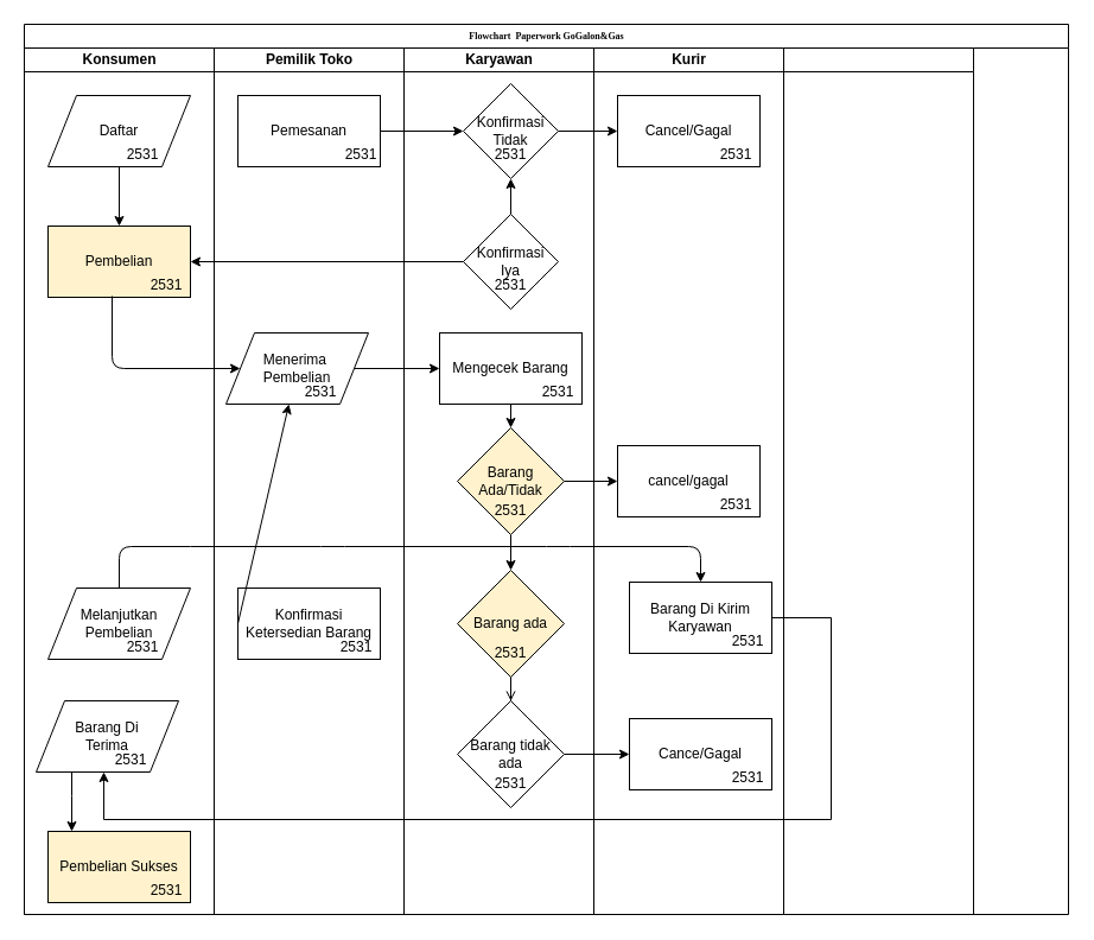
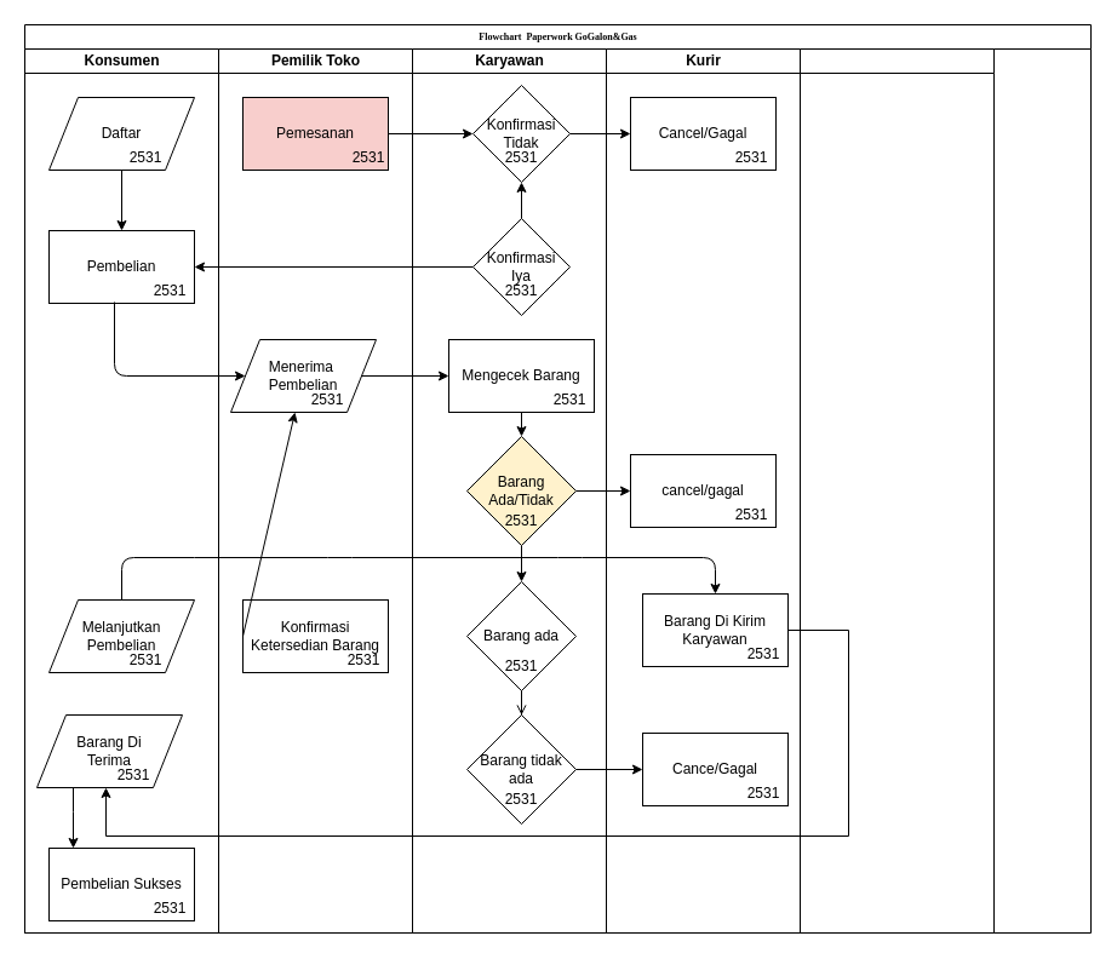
  <mxCell id="0" />
  <mxCell id="1" parent="0" />
  <mxCell id="2" value="Flowchart&amp;nbsp; Paperwork GoGalon&amp;amp;Gas" style="swimlane;html=1;childLayout=stackLayout;startSize=20;rounded=0;shadow=0;labelBackgroundColor=none;strokeWidth=1;fontFamily=Verdana;fontSize=8;align=center;" parent="1" vertex="1"><mxGeometry x="20" y="20" width="880" height="750" as="geometry" /></mxCell>
  <mxCell id="3" value="" style="endArrow=classic;html=1;exitX=1;exitY=0.5;exitDx=0;exitDy=0;entryX=0;entryY=0.5;entryDx=0;entryDy=0;" parent="2" source="17" target="35" edge="1"><mxGeometry width="50" height="50" relative="1" as="geometry"><mxPoint x="460" y="315" as="sourcePoint" /><mxPoint x="550" y="285" as="targetPoint" /></mxGeometry></mxCell>
  <mxCell id="4" value="Konsumen" style="swimlane;html=1;startSize=20;" parent="2" vertex="1"><mxGeometry y="20" width="160" height="730" as="geometry" /></mxCell>
- <mxCell id="5" value="Pembelian Sukses" style="rounded=0;whiteSpace=wrap;html=1;fillColor=#fff2cc;" parent="4" vertex="1"><mxGeometry x="20" y="660" width="120" height="60" as="geometry" /></mxCell>
- <mxCell id="6" value="Pembelian" style="rounded=0;whiteSpace=wrap;html=1;fillColor=#fff2cc;" parent="4" vertex="1"><mxGeometry x="20" y="150" width="120" height="60" as="geometry" /></mxCell>
+ <mxCell id="5" value="Pembelian Sukses" style="rounded=0;whiteSpace=wrap;html=1;" parent="4" vertex="1"><mxGeometry x="20" y="660" width="120" height="60" as="geometry" /></mxCell>
+ <mxCell id="6" value="Pembelian" style="rounded=0;whiteSpace=wrap;html=1;" parent="4" vertex="1"><mxGeometry x="20" y="150" width="120" height="60" as="geometry" /></mxCell>
  <mxCell id="7" value="Daftar" style="shape=parallelogram;perimeter=parallelogramPerimeter;whiteSpace=wrap;html=1;" parent="4" vertex="1"><mxGeometry x="20" y="40" width="120" height="60" as="geometry" /></mxCell>
  <mxCell id="8" value="Barang Di&lt;br&gt;Terima" style="shape=parallelogram;perimeter=parallelogramPerimeter;whiteSpace=wrap;html=1;" parent="4" vertex="1"><mxGeometry x="10" y="550" width="120" height="60" as="geometry" /></mxCell>
  <mxCell id="9" value="Melanjutkan&lt;br&gt;Pembelian" style="shape=parallelogram;perimeter=parallelogramPerimeter;whiteSpace=wrap;html=1;" parent="4" vertex="1"><mxGeometry x="20" y="455" width="120" height="60" as="geometry" /></mxCell>
  <mxCell id="10" value="" style="edgeStyle=orthogonalEdgeStyle;rounded=0;orthogonalLoop=1;jettySize=auto;html=1;exitX=0.25;exitY=1;exitDx=0;exitDy=0;" parent="4" source="8" edge="1"><mxGeometry relative="1" as="geometry"><mxPoint x="40" y="660" as="targetPoint" /><Array as="points"><mxPoint x="40" y="630" /><mxPoint x="40" y="630" /></Array></mxGeometry></mxCell>
  <mxCell id="11" value="2531" style="text;html=1;strokeColor=none;fillColor=none;align=center;verticalAlign=middle;whiteSpace=wrap;rounded=0;" vertex="1" parent="4"><mxGeometry x="70" y="590" width="40" height="20" as="geometry" /></mxCell>
  <mxCell id="12" value="2531" style="text;html=1;strokeColor=none;fillColor=none;align=center;verticalAlign=middle;whiteSpace=wrap;rounded=0;" vertex="1" parent="4"><mxGeometry x="80" y="80" width="40" height="20" as="geometry" /></mxCell>
  <mxCell id="13" value="2531" style="text;html=1;strokeColor=none;fillColor=none;align=center;verticalAlign=middle;whiteSpace=wrap;rounded=0;" vertex="1" parent="4"><mxGeometry x="80" y="495" width="40" height="20" as="geometry" /></mxCell>
  <mxCell id="14" value="2531" style="text;html=1;strokeColor=none;fillColor=none;align=center;verticalAlign=middle;whiteSpace=wrap;rounded=0;" vertex="1" parent="4"><mxGeometry x="100" y="190" width="40" height="20" as="geometry" /></mxCell>
  <mxCell id="15" value="2531" style="text;html=1;strokeColor=none;fillColor=none;align=center;verticalAlign=middle;whiteSpace=wrap;rounded=0;" vertex="1" parent="4"><mxGeometry x="100" y="700" width="40" height="20" as="geometry" /></mxCell>
  <mxCell id="16" value="Pemilik Toko" style="swimlane;html=1;startSize=20;" parent="2" vertex="1"><mxGeometry x="160" y="20" width="160" height="730" as="geometry" /></mxCell>
  <mxCell id="17" value="Menerima&amp;nbsp;&lt;br&gt;Pembelian" style="shape=parallelogram;perimeter=parallelogramPerimeter;whiteSpace=wrap;html=1;" parent="16" vertex="1"><mxGeometry x="10" y="240" width="120" height="60" as="geometry" /></mxCell>
- <mxCell id="18" value="Pemesanan" style="rounded=0;whiteSpace=wrap;html=1;" parent="16" vertex="1"><mxGeometry x="20" y="40" width="120" height="60" as="geometry" /></mxCell>
+ <mxCell id="18" value="Pemesanan" style="rounded=0;whiteSpace=wrap;html=1;fillColor=#f8cecc;" parent="16" vertex="1"><mxGeometry x="20" y="40" width="120" height="60" as="geometry" /></mxCell>
  <mxCell id="19" value="Konfirmasi Ketersedian Barang" style="rounded=0;whiteSpace=wrap;html=1;" parent="16" vertex="1"><mxGeometry x="20" y="455" width="120" height="60" as="geometry" /></mxCell>
  <mxCell id="20" value="2531" style="text;html=1;strokeColor=none;fillColor=none;align=center;verticalAlign=middle;whiteSpace=wrap;rounded=0;" vertex="1" parent="16"><mxGeometry x="70" y="280" width="40" height="20" as="geometry" /></mxCell>
  <mxCell id="21" value="2531" style="text;html=1;strokeColor=none;fillColor=none;align=center;verticalAlign=middle;whiteSpace=wrap;rounded=0;" vertex="1" parent="16"><mxGeometry x="100" y="495" width="40" height="20" as="geometry" /></mxCell>
  <mxCell id="22" value="2531" style="text;html=1;strokeColor=none;fillColor=none;align=center;verticalAlign=middle;whiteSpace=wrap;rounded=0;" vertex="1" parent="16"><mxGeometry x="104" y="80" width="40" height="20" as="geometry" /></mxCell>
  <mxCell id="23" value="Karyawan" style="swimlane;html=1;startSize=20;" parent="2" vertex="1"><mxGeometry x="320" y="20" width="160" height="730" as="geometry" /></mxCell>
  <mxCell id="24" value="2531" style="text;html=1;strokeColor=none;fillColor=none;align=center;verticalAlign=middle;whiteSpace=wrap;rounded=0;" vertex="1" parent="23"><mxGeometry x="70" y="610" width="40" height="20" as="geometry" /></mxCell>
  <mxCell id="25" value="2531" style="text;html=1;strokeColor=none;fillColor=none;align=center;verticalAlign=middle;whiteSpace=wrap;rounded=0;" vertex="1" parent="23"><mxGeometry x="70" y="190" width="40" height="20" as="geometry" /></mxCell>
  <mxCell id="26" value="Barang Ada/Tidak" style="rhombus;whiteSpace=wrap;html=1;fillColor=#fff2cc;" parent="23" vertex="1"><mxGeometry x="45" y="320" width="90" height="90" as="geometry" /></mxCell>
  <mxCell id="27" value="&lt;font style=&quot;font-size: 12px&quot;&gt;Barang tidak ada&lt;/font&gt;" style="rhombus;whiteSpace=wrap;html=1;align=center;" parent="23" vertex="1"><mxGeometry x="45" y="550" width="90" height="90" as="geometry" /></mxCell>
  <mxCell id="28" value="Konfirmasi&lt;br&gt;Iya" style="rhombus;whiteSpace=wrap;html=1;" parent="23" vertex="1"><mxGeometry x="50" y="140" width="80" height="80" as="geometry" /></mxCell>
  <mxCell id="29" value="Konfirmasi&lt;br&gt;Tidak" style="rhombus;whiteSpace=wrap;html=1;" parent="23" vertex="1"><mxGeometry x="50" y="30" width="80" height="80" as="geometry" /></mxCell>
  <mxCell id="30" value="" style="edgeStyle=orthogonalEdgeStyle;rounded=0;orthogonalLoop=1;jettySize=auto;html=1;" parent="23" source="28" target="29" edge="1"><mxGeometry relative="1" as="geometry" /></mxCell>
  <mxCell id="31" value="" style="endArrow=classic;html=1;exitX=0.5;exitY=1;exitDx=0;exitDy=0;entryX=0.5;entryY=0;entryDx=0;entryDy=0;" parent="23" source="35" target="26" edge="1"><mxGeometry width="50" height="50" relative="1" as="geometry"><mxPoint x="360" y="315" as="sourcePoint" /><mxPoint x="340" y="295" as="targetPoint" /></mxGeometry></mxCell>
  <mxCell id="32" value="" style="endArrow=classic;html=1;entryX=0.5;entryY=0;entryDx=0;entryDy=0;" parent="23" source="26" target="33" edge="1"><mxGeometry width="50" height="50" relative="1" as="geometry"><mxPoint x="470" y="375" as="sourcePoint" /><mxPoint x="370" y="595" as="targetPoint" /><Array as="points" /></mxGeometry></mxCell>
- <mxCell id="33" value="Barang ada" style="rhombus;whiteSpace=wrap;html=1;fillColor=#fff2cc;" parent="23" vertex="1"><mxGeometry x="45" y="440" width="90" height="90" as="geometry" /></mxCell>
+ <mxCell id="33" value="Barang ada" style="rhombus;whiteSpace=wrap;html=1;" parent="23" vertex="1"><mxGeometry x="45" y="440" width="90" height="90" as="geometry" /></mxCell>
  <mxCell id="34" value="" style="edgeStyle=orthogonalEdgeStyle;rounded=0;orthogonalLoop=1;jettySize=auto;html=1;endArrow=open;" parent="23" source="33" target="27" edge="1"><mxGeometry relative="1" as="geometry" /></mxCell>
  <mxCell id="35" value="Mengecek Barang" style="rounded=0;whiteSpace=wrap;html=1;" parent="23" vertex="1"><mxGeometry x="30" y="240" width="120" height="60" as="geometry" /></mxCell>
  <mxCell id="36" value="2531" style="text;html=1;strokeColor=none;fillColor=none;align=center;verticalAlign=middle;whiteSpace=wrap;rounded=0;" vertex="1" parent="23"><mxGeometry x="70" y="80" width="40" height="20" as="geometry" /></mxCell>
  <mxCell id="37" value="2531" style="text;html=1;strokeColor=none;fillColor=none;align=center;verticalAlign=middle;whiteSpace=wrap;rounded=0;" vertex="1" parent="23"><mxGeometry x="70" y="190" width="40" height="20" as="geometry" /></mxCell>
  <mxCell id="38" value="2531" style="text;html=1;strokeColor=none;fillColor=none;align=center;verticalAlign=middle;whiteSpace=wrap;rounded=0;" vertex="1" parent="23"><mxGeometry x="70" y="380" width="40" height="20" as="geometry" /></mxCell>
  <mxCell id="39" value="2531" style="text;html=1;strokeColor=none;fillColor=none;align=center;verticalAlign=middle;whiteSpace=wrap;rounded=0;" vertex="1" parent="23"><mxGeometry x="70" y="500" width="40" height="20" as="geometry" /></mxCell>
  <mxCell id="40" value="2531" style="text;html=1;strokeColor=none;fillColor=none;align=center;verticalAlign=middle;whiteSpace=wrap;rounded=0;" vertex="1" parent="23"><mxGeometry x="70" y="610" width="40" height="20" as="geometry" /></mxCell>
  <mxCell id="41" value="2531" style="text;html=1;strokeColor=none;fillColor=none;align=center;verticalAlign=middle;whiteSpace=wrap;rounded=0;" vertex="1" parent="23"><mxGeometry x="110" y="280" width="40" height="20" as="geometry" /></mxCell>
  <mxCell id="42" value="Kurir" style="swimlane;html=1;startSize=20;" parent="2" vertex="1"><mxGeometry x="480" y="20" width="160" height="730" as="geometry" /></mxCell>
  <mxCell id="43" value="" style="rounded=0;whiteSpace=wrap;html=1;" parent="42" vertex="1"><mxGeometry x="20" y="335" width="120" height="60" as="geometry" /></mxCell>
  <mxCell id="44" value="Cancel/Gagal" style="rounded=0;whiteSpace=wrap;html=1;" parent="42" vertex="1"><mxGeometry x="20" y="40" width="120" height="60" as="geometry" /></mxCell>
  <mxCell id="45" value="cancel/gagal" style="text;html=1;strokeColor=none;fillColor=none;align=center;verticalAlign=middle;whiteSpace=wrap;rounded=0;" parent="42" vertex="1"><mxGeometry x="60" y="355" width="40" height="20" as="geometry" /></mxCell>
  <mxCell id="46" value="Barang Di Kirim&lt;br&gt;Karyawan" style="rounded=0;whiteSpace=wrap;html=1;" parent="42" vertex="1"><mxGeometry x="30" y="450" width="120" height="60" as="geometry" /></mxCell>
  <mxCell id="47" value="Cance/Gagal" style="rounded=0;whiteSpace=wrap;html=1;" parent="42" vertex="1"><mxGeometry x="30" y="565" width="120" height="60" as="geometry" /></mxCell>
  <mxCell id="48" value="2531" style="text;html=1;strokeColor=none;fillColor=none;align=center;verticalAlign=middle;whiteSpace=wrap;rounded=0;" vertex="1" parent="42"><mxGeometry x="100" y="80" width="40" height="20" as="geometry" /></mxCell>
  <mxCell id="49" value="2531" style="text;html=1;strokeColor=none;fillColor=none;align=center;verticalAlign=middle;whiteSpace=wrap;rounded=0;" vertex="1" parent="42"><mxGeometry x="100" y="375" width="40" height="20" as="geometry" /></mxCell>
  <mxCell id="50" value="2531" style="text;html=1;strokeColor=none;fillColor=none;align=center;verticalAlign=middle;whiteSpace=wrap;rounded=0;" vertex="1" parent="42"><mxGeometry x="110" y="605" width="40" height="20" as="geometry" /></mxCell>
  <mxCell id="51" value="2531" style="text;html=1;strokeColor=none;fillColor=none;align=center;verticalAlign=middle;whiteSpace=wrap;rounded=0;" vertex="1" parent="42"><mxGeometry x="110" y="490" width="40" height="20" as="geometry" /></mxCell>
  <mxCell id="52" value="" style="endArrow=classic;html=1;entryX=0;entryY=0.5;entryDx=0;entryDy=0;exitX=1;exitY=0.5;exitDx=0;exitDy=0;" parent="2" source="18" target="29" edge="1"><mxGeometry width="50" height="50" relative="1" as="geometry"><mxPoint x="200" y="320" as="sourcePoint" /><mxPoint x="250" y="270" as="targetPoint" /><Array as="points" /></mxGeometry></mxCell>
  <mxCell id="53" value="" style="swimlane;html=1;startSize=20;" parent="2" vertex="1"><mxGeometry x="640" y="20" width="160" height="730" as="geometry" /></mxCell>
  <mxCell id="54" value="" style="endArrow=classic;html=1;exitX=1;exitY=0.5;exitDx=0;exitDy=0;" parent="2" source="29" target="44" edge="1"><mxGeometry width="50" height="50" relative="1" as="geometry"><mxPoint x="220" y="350" as="sourcePoint" /><mxPoint x="180" y="190" as="targetPoint" /></mxGeometry></mxCell>
  <mxCell id="55" value="" style="edgeStyle=orthogonalEdgeStyle;rounded=0;orthogonalLoop=1;jettySize=auto;html=1;entryX=1;entryY=0.5;entryDx=0;entryDy=0;" parent="2" source="28" target="6" edge="1"><mxGeometry relative="1" as="geometry"><mxPoint x="170" y="310" as="targetPoint" /></mxGeometry></mxCell>
  <mxCell id="56" value="" style="edgeStyle=orthogonalEdgeStyle;rounded=0;orthogonalLoop=1;jettySize=auto;html=1;" parent="2" source="46" edge="1"><mxGeometry relative="1" as="geometry"><mxPoint x="67" y="630" as="targetPoint" /><Array as="points"><mxPoint x="680" y="500" /><mxPoint x="680" y="670" /><mxPoint x="67" y="670" /></Array></mxGeometry></mxCell>
  <mxCell id="57" style="edgeStyle=orthogonalEdgeStyle;rounded=0;orthogonalLoop=1;jettySize=auto;html=1;" parent="2" source="7" target="6" edge="1"><mxGeometry relative="1" as="geometry"><mxPoint x="150" y="90" as="targetPoint" /></mxGeometry></mxCell>
  <mxCell id="58" value="" style="endArrow=classic;html=1;exitX=0.45;exitY=0.983;exitDx=0;exitDy=0;exitPerimeter=0;entryX=0;entryY=0.5;entryDx=0;entryDy=0;" parent="2" source="6" target="17" edge="1"><mxGeometry width="50" height="50" relative="1" as="geometry"><mxPoint x="370" y="425" as="sourcePoint" /><mxPoint x="230" y="285" as="targetPoint" /><Array as="points"><mxPoint x="74" y="290" /></Array></mxGeometry></mxCell>
  <mxCell id="59" value="" style="endArrow=classic;html=1;exitX=0;exitY=0.5;exitDx=0;exitDy=0;" parent="2" source="19" target="17" edge="1"><mxGeometry width="50" height="50" relative="1" as="geometry"><mxPoint x="400" y="535" as="sourcePoint" /><mxPoint x="460" y="455" as="targetPoint" /></mxGeometry></mxCell>
  <mxCell id="60" value="" style="edgeStyle=orthogonalEdgeStyle;rounded=0;orthogonalLoop=1;jettySize=auto;html=1;" parent="2" source="27" target="47" edge="1"><mxGeometry relative="1" as="geometry" /></mxCell>
  <mxCell id="61" value="" style="endArrow=classic;html=1;entryX=0.5;entryY=0;entryDx=0;entryDy=0;exitX=0.5;exitY=0;exitDx=0;exitDy=0;" parent="2" source="9" target="46" edge="1"><mxGeometry width="50" height="50" relative="1" as="geometry"><mxPoint x="340.0" y="455" as="sourcePoint" /><mxPoint x="280" y="505" as="targetPoint" /><Array as="points"><mxPoint x="80" y="440" /><mxPoint x="150" y="440" /><mxPoint x="260" y="440" /><mxPoint x="450" y="440" /><mxPoint x="570" y="440" /></Array></mxGeometry></mxCell>
  <mxCell id="62" value="" style="edgeStyle=orthogonalEdgeStyle;rounded=0;orthogonalLoop=1;jettySize=auto;html=1;" parent="2" source="26" edge="1"><mxGeometry relative="1" as="geometry"><mxPoint x="500" y="385" as="targetPoint" /></mxGeometry></mxCell>
